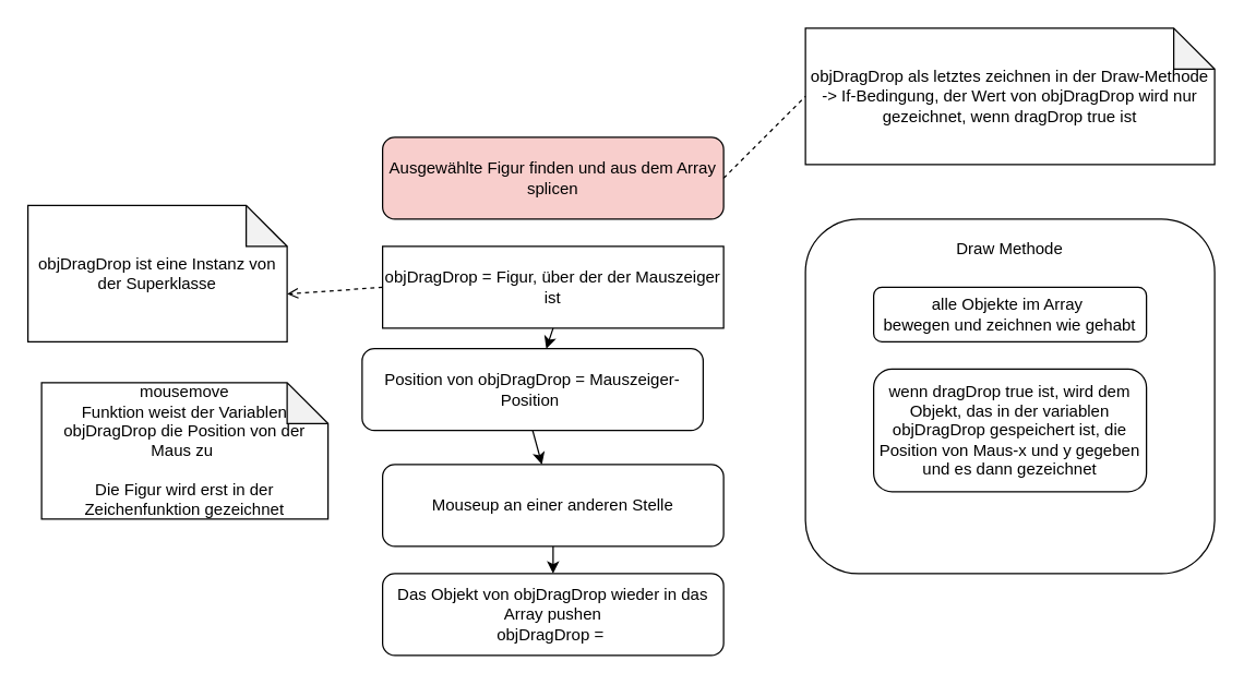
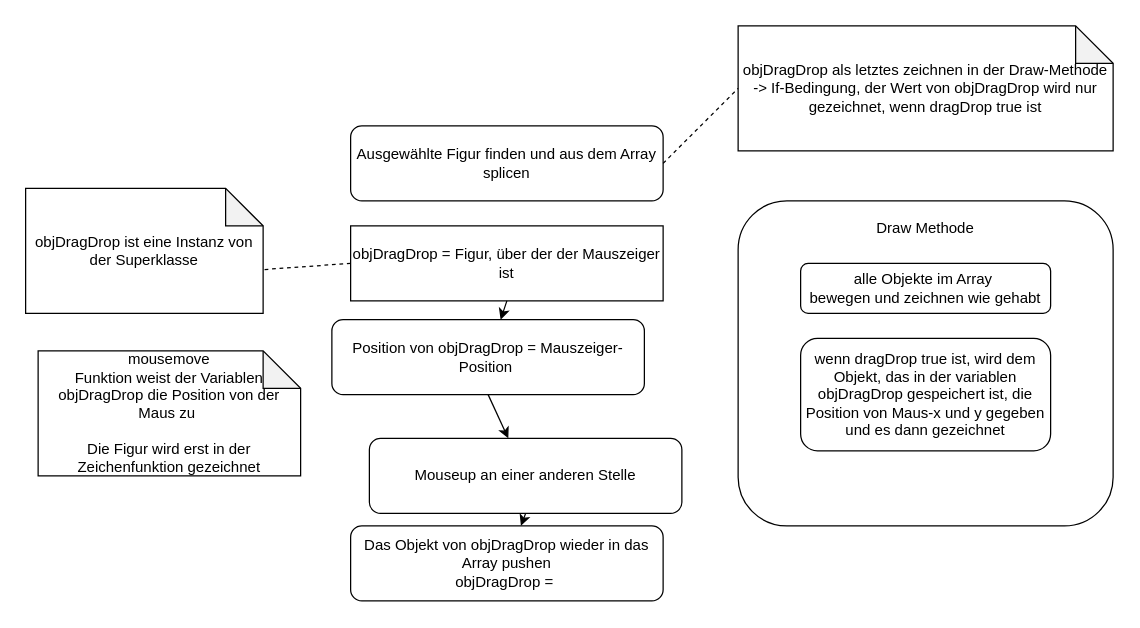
  <mxCell id="0" />
  <mxCell id="1" parent="0" />
  <mxCell id="2" value="objDragDrop = Figur, über der der Mauszeiger ist" style="rounded=0;whiteSpace=wrap;html=1;" parent="1" vertex="1"><mxGeometry x="280" y="180" width="250" height="60" as="geometry" /></mxCell>
- <mxCell id="3" value="Ausgewählte Figur finden und aus dem Array splicen" style="rounded=1;whiteSpace=wrap;html=1;fillColor=#f8cecc;" parent="1" vertex="1"><mxGeometry x="280" y="100" width="250" height="60" as="geometry" /></mxCell>
+ <mxCell id="3" value="Ausgewählte Figur finden und aus dem Array splicen" style="rounded=1;whiteSpace=wrap;html=1;" parent="1" vertex="1"><mxGeometry x="280" y="100" width="250" height="60" as="geometry" /></mxCell>
  <mxCell id="4" value="Position von objDragDrop = Mauszeiger-Position&amp;nbsp;" style="rounded=1;whiteSpace=wrap;html=1;" parent="1" vertex="1"><mxGeometry x="265" y="255" width="250" height="60" as="geometry" /></mxCell>
  <mxCell id="5" value="objDragDrop ist eine Instanz von der Superklasse" style="shape=note;whiteSpace=wrap;html=1;backgroundOutline=1;darkOpacity=0.05;" parent="1" vertex="1"><mxGeometry x="20" y="150" width="190" height="100" as="geometry" /></mxCell>
- <mxCell id="6" value="" style="endArrow=open;dashed=1;html=1;entryX=0;entryY=0;entryDx=190;entryDy=65;entryPerimeter=0;exitX=0;exitY=0.5;exitDx=0;exitDy=0;" parent="1" source="2" target="5" edge="1"><mxGeometry width="50" height="50" relative="1" as="geometry"><mxPoint x="70" y="320" as="sourcePoint" /><mxPoint x="120" y="270" as="targetPoint" /></mxGeometry></mxCell>
- <mxCell id="7" value="Mouseup an einer anderen Stelle" style="rounded=1;whiteSpace=wrap;html=1;" parent="1" vertex="1"><mxGeometry x="280" y="340" width="250" height="60" as="geometry" /></mxCell>
+ <mxCell id="6" value="" style="endArrow=none;dashed=1;html=1;entryX=0;entryY=0;entryDx=190;entryDy=65;entryPerimeter=0;exitX=0;exitY=0.5;exitDx=0;exitDy=0;" parent="1" source="2" target="5" edge="1"><mxGeometry width="50" height="50" relative="1" as="geometry"><mxPoint x="70" y="320" as="sourcePoint" /><mxPoint x="120" y="270" as="targetPoint" /></mxGeometry></mxCell>
+ <mxCell id="7" value="Mouseup an einer anderen Stelle" style="rounded=1;whiteSpace=wrap;html=1;" parent="1" vertex="1"><mxGeometry x="295" y="350" width="250" height="60" as="geometry" /></mxCell>
  <mxCell id="8" value="Das Objekt von objDragDrop wieder in das Array pushen&lt;br&gt;objDragDrop =&amp;nbsp;&lt;br&gt;" style="rounded=1;whiteSpace=wrap;html=1;" parent="1" vertex="1"><mxGeometry x="280" y="420" width="250" height="60" as="geometry" /></mxCell>
  <mxCell id="9" value="objDragDrop als letztes zeichnen in der Draw-Methode&lt;br&gt;-&amp;gt; If-Bedingung, der Wert von objDragDrop wird nur gezeichnet, wenn dragDrop true ist" style="shape=note;whiteSpace=wrap;html=1;backgroundOutline=1;darkOpacity=0.05;" parent="1" vertex="1"><mxGeometry x="590" y="20" width="300" height="100" as="geometry" /></mxCell>
  <mxCell id="10" value="" style="endArrow=classic;html=1;exitX=0.5;exitY=1;exitDx=0;exitDy=0;" parent="1" source="2" target="4" edge="1"><mxGeometry width="50" height="50" relative="1" as="geometry"><mxPoint x="590" y="320" as="sourcePoint" /><mxPoint x="640" y="270" as="targetPoint" /></mxGeometry></mxCell>
  <mxCell id="11" value="" style="endArrow=classic;html=1;exitX=0.5;exitY=1;exitDx=0;exitDy=0;" parent="1" source="4" target="7" edge="1"><mxGeometry width="50" height="50" relative="1" as="geometry"><mxPoint x="580" y="340" as="sourcePoint" /><mxPoint x="630" y="290" as="targetPoint" /></mxGeometry></mxCell>
  <mxCell id="12" value="" style="endArrow=classic;html=1;exitX=0.5;exitY=1;exitDx=0;exitDy=0;" parent="1" source="7" target="8" edge="1"><mxGeometry width="50" height="50" relative="1" as="geometry"><mxPoint x="630" y="460" as="sourcePoint" /><mxPoint x="680" y="410" as="targetPoint" /></mxGeometry></mxCell>
  <mxCell id="13" value="" style="endArrow=none;dashed=1;html=1;exitX=1;exitY=0.5;exitDx=0;exitDy=0;entryX=0;entryY=0.5;entryDx=0;entryDy=0;entryPerimeter=0;" parent="1" source="3" target="9" edge="1"><mxGeometry width="50" height="50" relative="1" as="geometry"><mxPoint x="590" y="270" as="sourcePoint" /><mxPoint x="640" y="220" as="targetPoint" /></mxGeometry></mxCell>
  <mxCell id="14" value="Draw Methode&lt;br&gt;&lt;br&gt;&lt;br&gt;&lt;br&gt;&lt;br&gt;&lt;br&gt;&lt;br&gt;&lt;br&gt;&lt;br&gt;&lt;br&gt;&lt;br&gt;&lt;br&gt;&lt;br&gt;&lt;br&gt;&lt;br&gt;&lt;br&gt;" style="rounded=1;whiteSpace=wrap;html=1;" parent="1" vertex="1"><mxGeometry x="590" y="160" width="300" height="260" as="geometry" /></mxCell>
  <mxCell id="15" value="alle Objekte im Array&amp;nbsp;&lt;br&gt;bewegen und zeichnen wie gehabt" style="rounded=1;whiteSpace=wrap;html=1;" parent="1" vertex="1"><mxGeometry x="640" y="210" width="200" height="40" as="geometry" /></mxCell>
  <mxCell id="16" value="wenn dragDrop true ist, wird dem Objekt, das in der variablen objDragDrop gespeichert ist, die Position von Maus-x und y gegeben und es dann gezeichnet" style="rounded=1;whiteSpace=wrap;html=1;" parent="1" vertex="1"><mxGeometry x="640" y="270" width="200" height="90" as="geometry" /></mxCell>
  <mxCell id="17" value="mousemove&lt;br&gt;Funktion weist der Variablen objDragDrop die Position von der Maus zu&amp;nbsp;&lt;br&gt;&lt;br&gt;Die Figur wird erst in der Zeichenfunktion gezeichnet" style="shape=note;whiteSpace=wrap;html=1;backgroundOutline=1;darkOpacity=0.05;" vertex="1" parent="1"><mxGeometry x="30" y="280" width="210" height="100" as="geometry" /></mxCell>
